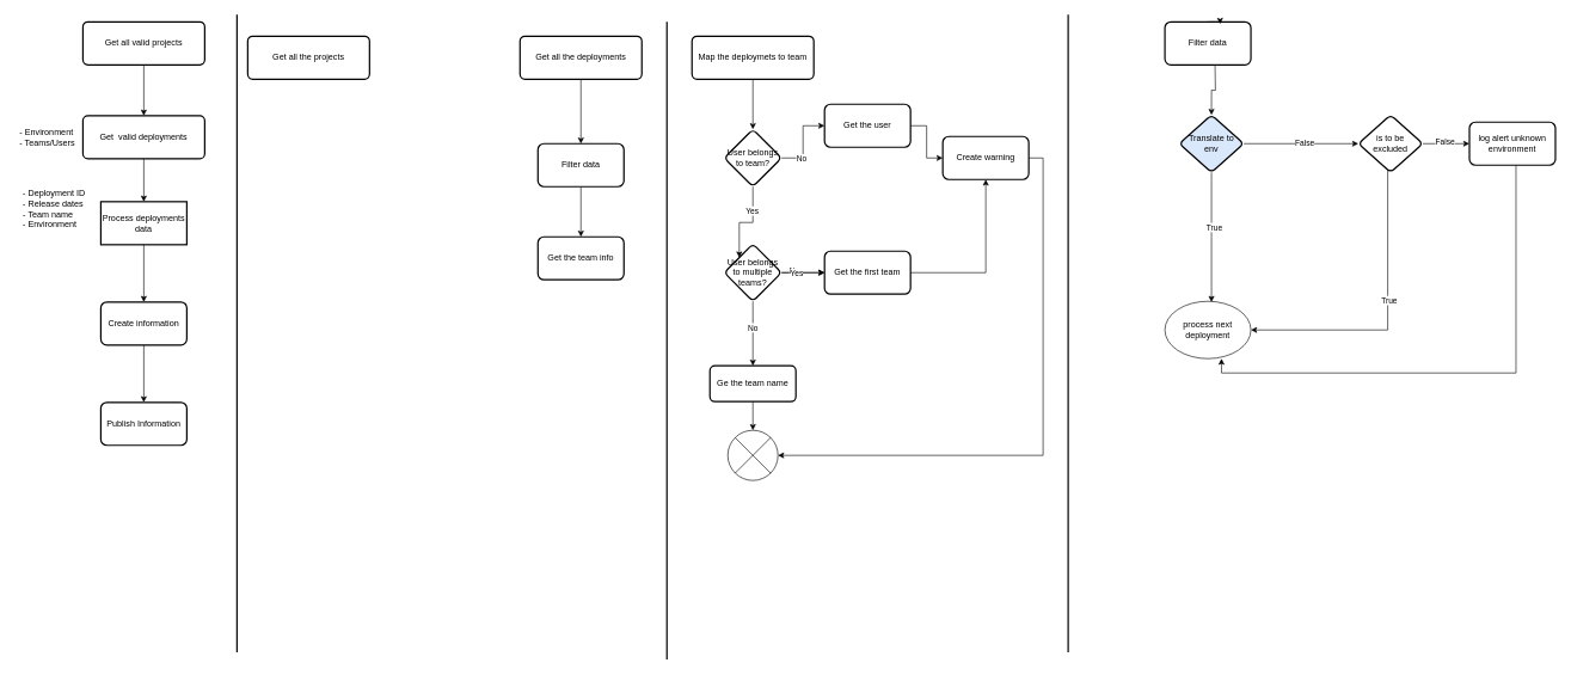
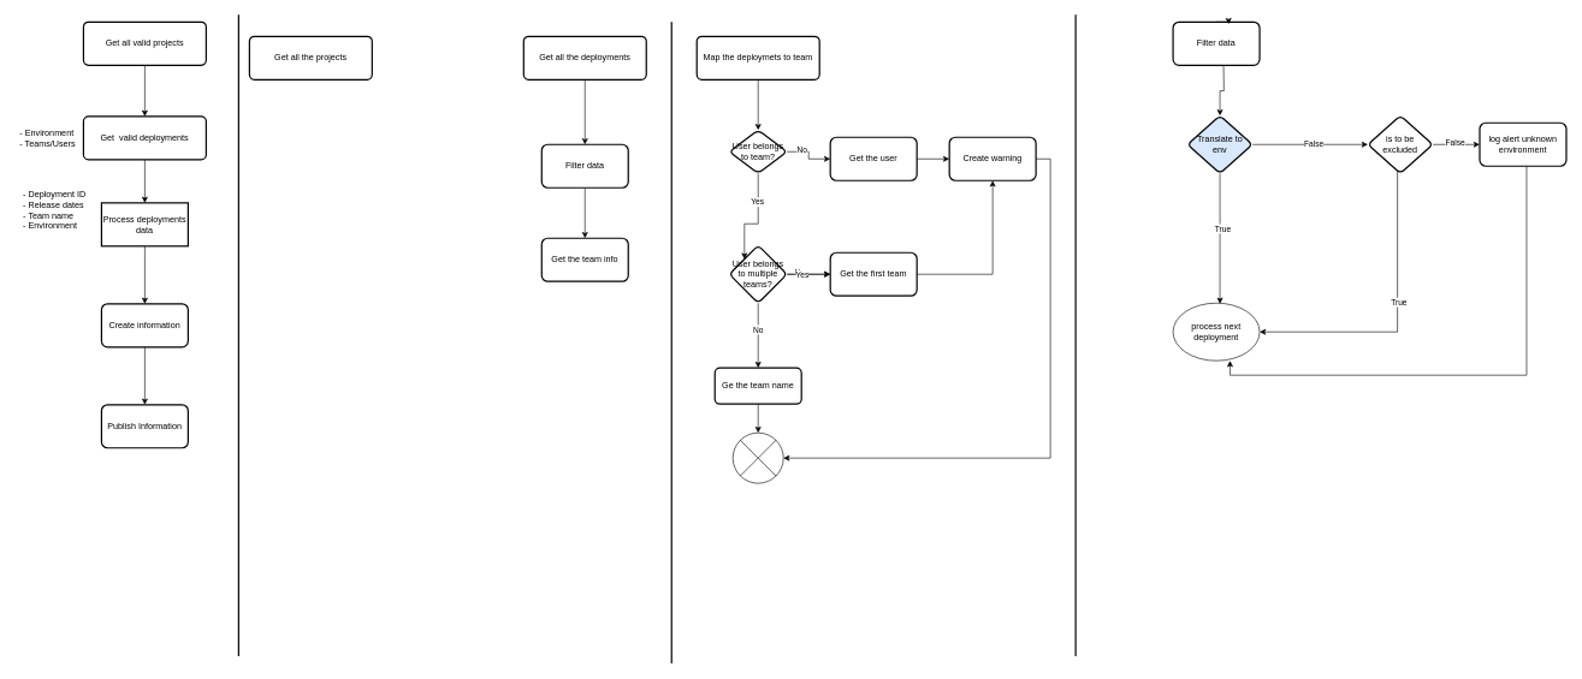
  <mxCell id="0" />
  <mxCell id="1" parent="0" />
  <mxCell id="2" style="edgeStyle=orthogonalEdgeStyle;rounded=0;orthogonalLoop=1;jettySize=auto;html=1;exitX=0.5;exitY=1;exitDx=0;exitDy=0;entryX=0.5;entryY=0;entryDx=0;entryDy=0;" parent="1" source="3" target="5" edge="1"><mxGeometry relative="1" as="geometry" /></mxCell>
  <mxCell id="3" value="Get&amp;nbsp; valid deployments" style="rounded=1;whiteSpace=wrap;html=1;absoluteArcSize=1;arcSize=14;strokeWidth=2;" parent="1" vertex="1"><mxGeometry x="115" y="161" width="170" height="60" as="geometry" /></mxCell>
  <mxCell id="4" value="" style="edgeStyle=orthogonalEdgeStyle;rounded=0;orthogonalLoop=1;jettySize=auto;html=1;" parent="1" source="5" target="8" edge="1"><mxGeometry relative="1" as="geometry" /></mxCell>
  <mxCell id="5" value="Process deployments data" style="whiteSpace=wrap;html=1;arcSize=14;strokeWidth=2;rounded=0;" parent="1" vertex="1"><mxGeometry x="140" y="281" width="120" height="60" as="geometry" /></mxCell>
  <mxCell id="6" value="- Environment&lt;br&gt;- Teams/Users" style="text;html=1;align=left;verticalAlign=middle;resizable=0;points=[];autosize=1;strokeColor=none;fillColor=none;" parent="1" vertex="1"><mxGeometry x="25" y="171" width="100" height="40" as="geometry" /></mxCell>
  <mxCell id="7" value="" style="edgeStyle=orthogonalEdgeStyle;rounded=0;orthogonalLoop=1;jettySize=auto;html=1;" parent="1" source="8" target="9" edge="1"><mxGeometry relative="1" as="geometry" /></mxCell>
  <mxCell id="8" value="Create information" style="whiteSpace=wrap;html=1;rounded=1;arcSize=14;strokeWidth=2;" parent="1" vertex="1"><mxGeometry x="140" y="421" width="120" height="60" as="geometry" /></mxCell>
  <mxCell id="9" value="Publish Information" style="whiteSpace=wrap;html=1;rounded=1;arcSize=14;strokeWidth=2;" parent="1" vertex="1"><mxGeometry x="140" y="561" width="120" height="60" as="geometry" /></mxCell>
  <mxCell id="10" value="" style="line;strokeWidth=2;direction=south;html=1;" parent="1" vertex="1"><mxGeometry x="325" y="20" width="10" height="890" as="geometry" /></mxCell>
  <mxCell id="11" value="" style="edgeStyle=orthogonalEdgeStyle;rounded=0;orthogonalLoop=1;jettySize=auto;html=1;" parent="1" source="12" target="14" edge="1"><mxGeometry relative="1" as="geometry" /></mxCell>
  <mxCell id="12" value="Get all the deployments" style="rounded=1;whiteSpace=wrap;html=1;absoluteArcSize=1;arcSize=14;strokeWidth=2;" parent="1" vertex="1"><mxGeometry x="725" y="50" width="170" height="60" as="geometry" /></mxCell>
  <mxCell id="13" value="" style="edgeStyle=orthogonalEdgeStyle;rounded=0;orthogonalLoop=1;jettySize=auto;html=1;" parent="1" source="14" target="15" edge="1"><mxGeometry relative="1" as="geometry" /></mxCell>
  <mxCell id="14" value="Filter data" style="whiteSpace=wrap;html=1;rounded=1;arcSize=14;strokeWidth=2;" parent="1" vertex="1"><mxGeometry x="750" y="200" width="120" height="60" as="geometry" /></mxCell>
  <mxCell id="15" value="Get the team info" style="whiteSpace=wrap;html=1;rounded=1;arcSize=14;strokeWidth=2;" parent="1" vertex="1"><mxGeometry x="750" y="330" width="120" height="60" as="geometry" /></mxCell>
  <mxCell id="16" value="" style="line;strokeWidth=2;direction=south;html=1;" parent="1" vertex="1"><mxGeometry x="925" y="30" width="10" height="890" as="geometry" /></mxCell>
  <mxCell id="17" value="" style="edgeStyle=orthogonalEdgeStyle;rounded=0;orthogonalLoop=1;jettySize=auto;html=1;" parent="1" source="18" target="23" edge="1"><mxGeometry relative="1" as="geometry" /></mxCell>
  <mxCell id="18" value="Map the deploymets to team" style="rounded=1;whiteSpace=wrap;html=1;absoluteArcSize=1;arcSize=14;strokeWidth=2;" parent="1" vertex="1"><mxGeometry x="965" y="50" width="170" height="60" as="geometry" /></mxCell>
  <mxCell id="19" value="" style="edgeStyle=orthogonalEdgeStyle;rounded=0;orthogonalLoop=1;jettySize=auto;html=1;" parent="1" source="23" target="33" edge="1"><mxGeometry relative="1" as="geometry"><mxPoint x="1030" y="340" as="targetPoint" /><Array as="points"><mxPoint x="1050" y="310" /><mxPoint x="1031" y="310" /></Array></mxGeometry></mxCell>
  <mxCell id="20" value="Yes" style="edgeLabel;html=1;align=center;verticalAlign=middle;resizable=0;points=[];" parent="19" vertex="1" connectable="0"><mxGeometry x="-0.436" y="-2" relative="1" as="geometry"><mxPoint as="offset" /></mxGeometry></mxCell>
  <mxCell id="21" value="" style="edgeStyle=orthogonalEdgeStyle;rounded=0;orthogonalLoop=1;jettySize=auto;html=1;" parent="1" source="23" target="25" edge="1"><mxGeometry relative="1" as="geometry" /></mxCell>
  <mxCell id="22" value="No" style="edgeLabel;html=1;align=center;verticalAlign=middle;resizable=0;points=[];" parent="21" vertex="1" connectable="0"><mxGeometry x="-0.433" y="3" relative="1" as="geometry"><mxPoint as="offset" /></mxGeometry></mxCell>
- <mxCell id="23" value="User belongs to team?" style="rhombus;whiteSpace=wrap;html=1;rounded=1;arcSize=14;strokeWidth=2;" parent="1" vertex="1"><mxGeometry x="1010" y="180" width="80" height="80" as="geometry" /></mxCell>
+ <mxCell id="23" value="User belongs to team?" style="rhombus;whiteSpace=wrap;html=1;rounded=1;arcSize=14;strokeWidth=2;" parent="1" vertex="1"><mxGeometry x="1010" y="180" width="80" height="60" as="geometry" /></mxCell>
  <mxCell id="24" value="" style="edgeStyle=orthogonalEdgeStyle;rounded=0;orthogonalLoop=1;jettySize=auto;html=1;" parent="1" source="25" target="26" edge="1"><mxGeometry relative="1" as="geometry" /></mxCell>
- <mxCell id="25" value="Get the user" style="whiteSpace=wrap;html=1;rounded=1;arcSize=14;strokeWidth=2;" parent="1" vertex="1"><mxGeometry x="1150" y="145" width="120" height="60" as="geometry" /></mxCell>
+ <mxCell id="25" value="Get the user" style="whiteSpace=wrap;html=1;rounded=1;arcSize=14;strokeWidth=2;" parent="1" vertex="1"><mxGeometry x="1150" y="190" width="120" height="60" as="geometry" /></mxCell>
  <mxCell id="26" value="Create warning" style="whiteSpace=wrap;html=1;rounded=1;arcSize=14;strokeWidth=2;" parent="1" vertex="1"><mxGeometry x="1315" y="190" width="120" height="60" as="geometry" /></mxCell>
  <mxCell id="27" value="" style="edgeStyle=orthogonalEdgeStyle;rounded=0;orthogonalLoop=1;jettySize=auto;html=1;" parent="1" source="33" target="34" edge="1"><mxGeometry relative="1" as="geometry" /></mxCell>
  <mxCell id="28" value="No" style="edgeLabel;html=1;align=center;verticalAlign=middle;resizable=0;points=[];" parent="27" vertex="1" connectable="0"><mxGeometry x="-0.192" y="-1" relative="1" as="geometry"><mxPoint as="offset" /></mxGeometry></mxCell>
  <mxCell id="29" value="" style="edgeStyle=orthogonalEdgeStyle;rounded=0;orthogonalLoop=1;jettySize=auto;html=1;" parent="1" source="33" target="36" edge="1"><mxGeometry relative="1" as="geometry" /></mxCell>
  <mxCell id="30" value="No" style="edgeLabel;html=1;align=center;verticalAlign=middle;resizable=0;points=[];" parent="29" vertex="1" connectable="0"><mxGeometry x="-0.433" y="3" relative="1" as="geometry"><mxPoint as="offset" /></mxGeometry></mxCell>
  <mxCell id="31" value="" style="edgeStyle=orthogonalEdgeStyle;rounded=0;orthogonalLoop=1;jettySize=auto;html=1;" parent="1" source="33" target="36" edge="1"><mxGeometry relative="1" as="geometry" /></mxCell>
  <mxCell id="32" value="Yes" style="edgeLabel;html=1;align=center;verticalAlign=middle;resizable=0;points=[];" parent="31" vertex="1" connectable="0"><mxGeometry x="-0.333" relative="1" as="geometry"><mxPoint as="offset" /></mxGeometry></mxCell>
  <mxCell id="33" value="User belongs to multiple teams?" style="rhombus;whiteSpace=wrap;html=1;rounded=1;arcSize=14;strokeWidth=2;" parent="1" vertex="1"><mxGeometry x="1010" y="340" width="80" height="80" as="geometry" /></mxCell>
  <mxCell id="34" value="Ge the team name" style="whiteSpace=wrap;html=1;rounded=1;arcSize=14;strokeWidth=2;" parent="1" vertex="1"><mxGeometry x="990" y="510" width="120" height="50" as="geometry" /></mxCell>
  <mxCell id="35" style="edgeStyle=orthogonalEdgeStyle;rounded=0;orthogonalLoop=1;jettySize=auto;html=1;exitX=1;exitY=0.5;exitDx=0;exitDy=0;entryX=0.5;entryY=1;entryDx=0;entryDy=0;" parent="1" source="36" target="26" edge="1"><mxGeometry relative="1" as="geometry" /></mxCell>
  <mxCell id="36" value="Get the first team" style="whiteSpace=wrap;html=1;rounded=1;arcSize=14;strokeWidth=2;" parent="1" vertex="1"><mxGeometry x="1150" y="350" width="120" height="60" as="geometry" /></mxCell>
  <mxCell id="37" value="" style="verticalLabelPosition=bottom;verticalAlign=top;html=1;shape=mxgraph.flowchart.or;" parent="1" vertex="1"><mxGeometry x="1015" y="600" width="70" height="70" as="geometry" /></mxCell>
  <mxCell id="38" style="edgeStyle=orthogonalEdgeStyle;rounded=0;orthogonalLoop=1;jettySize=auto;html=1;exitX=0.5;exitY=1;exitDx=0;exitDy=0;entryX=0.5;entryY=0;entryDx=0;entryDy=0;entryPerimeter=0;" parent="1" source="34" target="37" edge="1"><mxGeometry relative="1" as="geometry" /></mxCell>
  <mxCell id="39" style="edgeStyle=orthogonalEdgeStyle;rounded=0;orthogonalLoop=1;jettySize=auto;html=1;exitX=1;exitY=0.5;exitDx=0;exitDy=0;entryX=1;entryY=0.5;entryDx=0;entryDy=0;entryPerimeter=0;" parent="1" source="26" target="37" edge="1"><mxGeometry relative="1" as="geometry" /></mxCell>
  <mxCell id="40" value="" style="line;strokeWidth=2;direction=south;html=1;" parent="1" vertex="1"><mxGeometry x="1485" y="20" width="10" height="890" as="geometry" /></mxCell>
  <mxCell id="41" value="&lt;div style=&quot;text-align: left;&quot;&gt;&lt;span style=&quot;background-color: initial;&quot;&gt;- Deployment ID&lt;/span&gt;&lt;/div&gt;&lt;div style=&quot;text-align: left;&quot;&gt;&lt;span style=&quot;background-color: initial;&quot;&gt;- Release dates&lt;/span&gt;&lt;/div&gt;&lt;div style=&quot;text-align: left;&quot;&gt;&lt;span style=&quot;background-color: initial;&quot;&gt;- Team name&lt;/span&gt;&lt;/div&gt;&lt;div style=&quot;text-align: left;&quot;&gt;&lt;span style=&quot;background-color: initial;&quot;&gt;- Environment&lt;/span&gt;&lt;/div&gt;" style="text;html=1;strokeColor=none;fillColor=none;align=center;verticalAlign=middle;whiteSpace=wrap;rounded=0;" parent="1" vertex="1"><mxGeometry x="20" y="281" width="110" height="20" as="geometry" /></mxCell>
  <mxCell id="42" value="" style="edgeStyle=orthogonalEdgeStyle;rounded=0;orthogonalLoop=1;jettySize=auto;html=1;" parent="1" source="43" target="3" edge="1"><mxGeometry relative="1" as="geometry" /></mxCell>
  <mxCell id="43" value="Get all valid projects" style="rounded=1;whiteSpace=wrap;html=1;absoluteArcSize=1;arcSize=14;strokeWidth=2;" parent="1" vertex="1"><mxGeometry x="115" y="30" width="170" height="60" as="geometry" /></mxCell>
  <mxCell id="44" value="Get all the projects" style="rounded=1;whiteSpace=wrap;html=1;absoluteArcSize=1;arcSize=14;strokeWidth=2;" parent="1" vertex="1"><mxGeometry x="345" y="50" width="170" height="60" as="geometry" /></mxCell>
  <mxCell id="45" value="" style="edgeStyle=orthogonalEdgeStyle;rounded=0;orthogonalLoop=1;jettySize=auto;html=1;" edge="1" parent="1" target="49"><mxGeometry relative="1" as="geometry"><mxPoint x="1695" y="90" as="sourcePoint" /></mxGeometry></mxCell>
  <mxCell id="46" value="Filter data" style="whiteSpace=wrap;html=1;rounded=1;arcSize=14;strokeWidth=2;" vertex="1" parent="1"><mxGeometry x="1625" y="30" width="120" height="60" as="geometry" /></mxCell>
  <mxCell id="47" value="" style="edgeStyle=orthogonalEdgeStyle;rounded=0;orthogonalLoop=1;jettySize=auto;html=1;entryX=0;entryY=0.5;entryDx=0;entryDy=0;" edge="1" parent="1" source="49" target="56"><mxGeometry relative="1" as="geometry"><mxPoint x="1890" y="191" as="targetPoint" /></mxGeometry></mxCell>
  <mxCell id="48" value="False" style="edgeLabel;html=1;align=center;verticalAlign=middle;resizable=0;points=[];" vertex="1" connectable="0" parent="47"><mxGeometry x="0.054" y="1" relative="1" as="geometry"><mxPoint as="offset" /></mxGeometry></mxCell>
  <mxCell id="49" value="Translate to &lt;br&gt;env" style="rhombus;whiteSpace=wrap;html=1;rounded=1;arcSize=14;strokeWidth=2;fillColor=#dae8fc;" vertex="1" parent="1"><mxGeometry x="1645" y="160" width="90" height="80" as="geometry" /></mxCell>
  <mxCell id="50" value="" style="edgeStyle=orthogonalEdgeStyle;rounded=0;orthogonalLoop=1;jettySize=auto;html=1;exitX=0.5;exitY=1;exitDx=0;exitDy=0;" edge="1" parent="1" source="49"><mxGeometry relative="1" as="geometry"><mxPoint x="1685" y="540" as="sourcePoint" /><mxPoint x="1690" y="421" as="targetPoint" /></mxGeometry></mxCell>
  <mxCell id="51" value="True" style="edgeLabel;html=1;align=center;verticalAlign=middle;resizable=0;points=[];" vertex="1" connectable="0" parent="50"><mxGeometry x="-0.167" y="3" relative="1" as="geometry"><mxPoint as="offset" /></mxGeometry></mxCell>
  <mxCell id="52" value="" style="edgeStyle=orthogonalEdgeStyle;rounded=0;orthogonalLoop=1;jettySize=auto;html=1;" edge="1" parent="1" source="56" target="58"><mxGeometry relative="1" as="geometry" /></mxCell>
  <mxCell id="53" value="False" style="edgeLabel;html=1;align=center;verticalAlign=middle;resizable=0;points=[];" vertex="1" connectable="0" parent="52"><mxGeometry x="-0.077" y="4" relative="1" as="geometry"><mxPoint as="offset" /></mxGeometry></mxCell>
  <mxCell id="54" style="edgeStyle=orthogonalEdgeStyle;rounded=0;orthogonalLoop=1;jettySize=auto;html=1;entryX=1;entryY=0.5;entryDx=0;entryDy=0;" edge="1" parent="1" target="59"><mxGeometry relative="1" as="geometry"><mxPoint x="1755" y="460" as="targetPoint" /><mxPoint x="1935" y="230" as="sourcePoint" /><Array as="points"><mxPoint x="1936" y="230" /><mxPoint x="1936" y="460" /></Array></mxGeometry></mxCell>
  <mxCell id="55" value="True" style="edgeLabel;html=1;align=center;verticalAlign=middle;resizable=0;points=[];" vertex="1" connectable="0" parent="54"><mxGeometry x="-0.102" y="1" relative="1" as="geometry"><mxPoint as="offset" /></mxGeometry></mxCell>
  <mxCell id="56" value="is to be excluded" style="rhombus;whiteSpace=wrap;html=1;rounded=1;arcSize=14;strokeWidth=2;" vertex="1" parent="1"><mxGeometry x="1895" y="160" width="90" height="80" as="geometry" /></mxCell>
  <mxCell id="57" style="edgeStyle=orthogonalEdgeStyle;rounded=0;orthogonalLoop=1;jettySize=auto;html=1;entryX=0.658;entryY=1;entryDx=0;entryDy=0;entryPerimeter=0;" edge="1" parent="1" source="58" target="59"><mxGeometry relative="1" as="geometry"><mxPoint x="2110" y="660" as="targetPoint" /><Array as="points"><mxPoint x="2115" y="520" /><mxPoint x="1704" y="520" /></Array></mxGeometry></mxCell>
  <mxCell id="58" value="log alert unknown environment" style="whiteSpace=wrap;html=1;rounded=1;arcSize=14;strokeWidth=2;" vertex="1" parent="1"><mxGeometry x="2050" y="170" width="120" height="60" as="geometry" /></mxCell>
  <mxCell id="59" value="process next deployment" style="ellipse;whiteSpace=wrap;html=1;" vertex="1" parent="1"><mxGeometry x="1625" y="420" width="120" height="80" as="geometry" /></mxCell>
  <mxCell id="60" style="edgeStyle=orthogonalEdgeStyle;rounded=0;orthogonalLoop=1;jettySize=auto;html=1;exitX=0.5;exitY=0;exitDx=0;exitDy=0;entryX=0.642;entryY=0.05;entryDx=0;entryDy=0;entryPerimeter=0;" edge="1" parent="1" source="46" target="46"><mxGeometry relative="1" as="geometry"><Array as="points"><mxPoint x="1702" y="30" /></Array></mxGeometry></mxCell>
